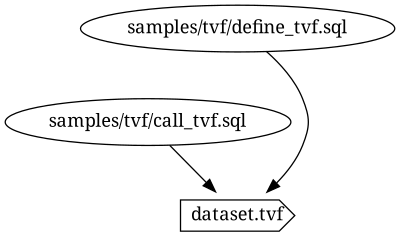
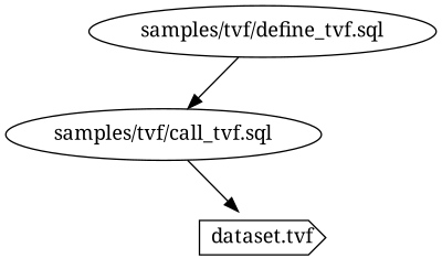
  digraph {
    fontname="Noto Serif"
    node [fontname="Noto Serif" type=query]
    edge [fontname="Noto Serif"]
    n1 [label="samples/tvf/call_tvf.sql"]
    n2 [label="dataset.tvf" shape=cds type=function]
    n3 [label="samples/tvf/define_tvf.sql"]
    n1 -> n2
-   n3 -> n2
+   n3 -> n1
  }
